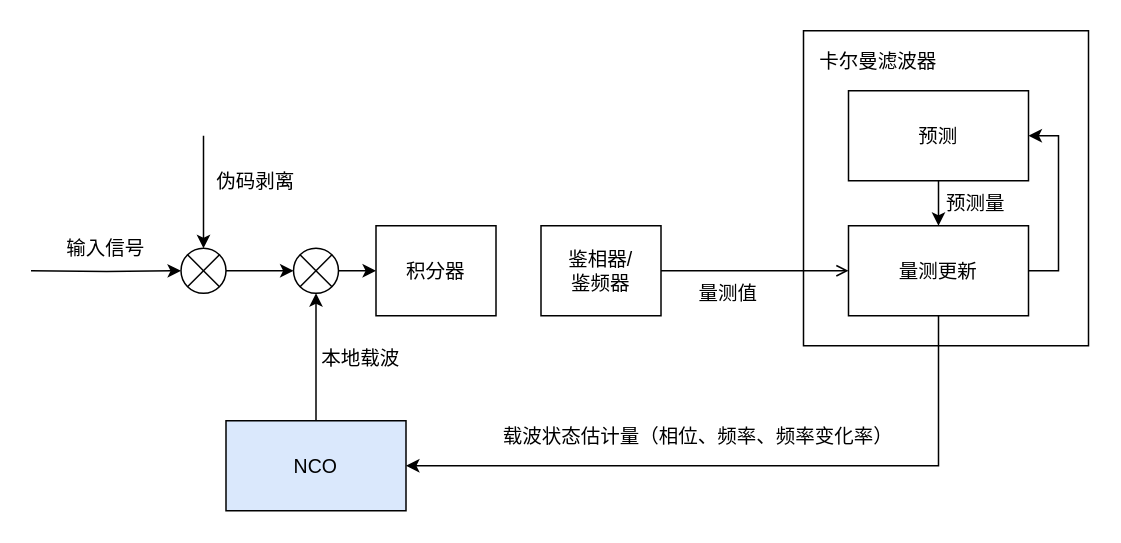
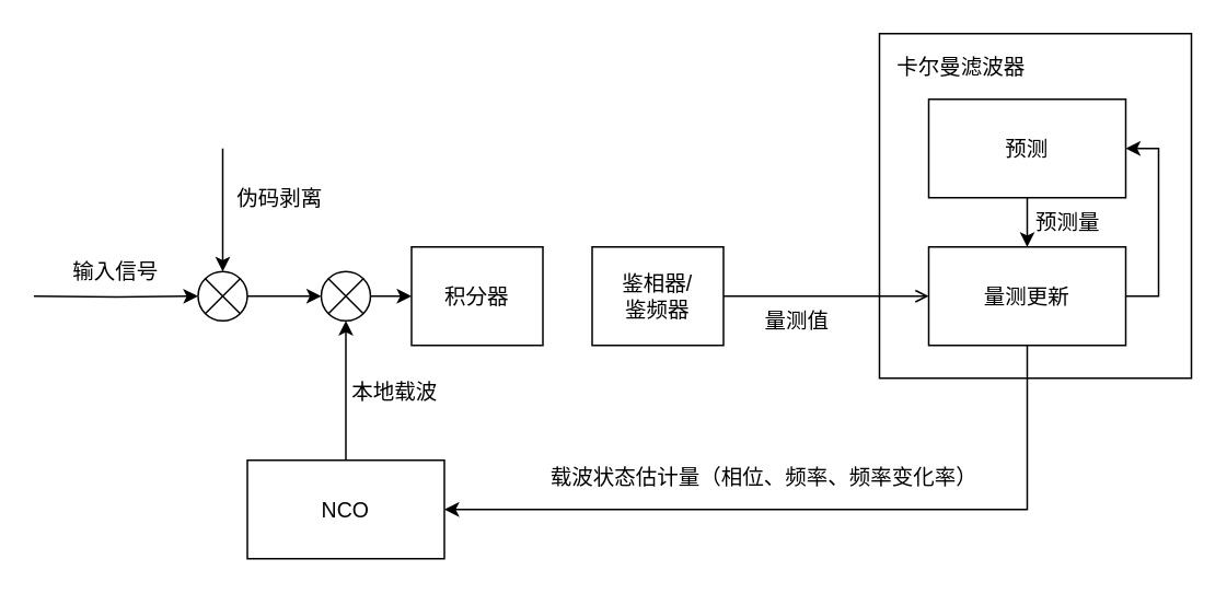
  <mxCell id="0" />
  <mxCell id="1" parent="0" />
  <mxCell id="2" value="" style="rounded=0;whiteSpace=wrap;html=1;fontSize=13;" vertex="1" parent="1"><mxGeometry x="535" y="20" width="190" height="210" as="geometry" /></mxCell>
  <mxCell id="3" style="edgeStyle=orthogonalEdgeStyle;rounded=0;orthogonalLoop=1;jettySize=auto;html=1;entryX=0;entryY=0.5;entryDx=0;entryDy=0;fontSize=13;" edge="1" parent="1" target="15"><mxGeometry relative="1" as="geometry"><mxPoint x="20" y="180" as="sourcePoint" /></mxGeometry></mxCell>
  <mxCell id="4" style="edgeStyle=orthogonalEdgeStyle;rounded=0;orthogonalLoop=1;jettySize=auto;html=1;entryX=0.5;entryY=1;entryDx=0;entryDy=0;fontSize=13;" edge="1" parent="1" source="5" target="17"><mxGeometry relative="1" as="geometry" /></mxCell>
- <mxCell id="5" value="NCO" style="rounded=0;whiteSpace=wrap;html=1;fontSize=13;fillColor=#dae8fc;" vertex="1" parent="1"><mxGeometry x="150" y="280" width="120" height="60" as="geometry" /></mxCell>
+ <mxCell id="5" value="NCO" style="rounded=0;whiteSpace=wrap;html=1;fontSize=13;" vertex="1" parent="1"><mxGeometry x="150" y="280" width="120" height="60" as="geometry" /></mxCell>
  <mxCell id="6" style="edgeStyle=orthogonalEdgeStyle;rounded=0;orthogonalLoop=1;jettySize=auto;html=1;exitX=0.5;exitY=1;exitDx=0;exitDy=0;entryX=1;entryY=0.5;entryDx=0;entryDy=0;fontSize=13;" edge="1" parent="1" source="8" target="5"><mxGeometry relative="1" as="geometry" /></mxCell>
  <mxCell id="7" style="edgeStyle=orthogonalEdgeStyle;rounded=0;orthogonalLoop=1;jettySize=auto;html=1;exitX=1;exitY=0.5;exitDx=0;exitDy=0;entryX=1;entryY=0.5;entryDx=0;entryDy=0;fontSize=13;" edge="1" parent="1" source="8" target="12"><mxGeometry relative="1" as="geometry" /></mxCell>
  <mxCell id="8" value="量测更新" style="rounded=0;whiteSpace=wrap;html=1;fontSize=13;" vertex="1" parent="1"><mxGeometry x="565" y="150" width="120" height="60" as="geometry" /></mxCell>
  <mxCell id="9" style="edgeStyle=orthogonalEdgeStyle;rounded=0;orthogonalLoop=1;jettySize=auto;html=1;exitX=1;exitY=0.5;exitDx=0;exitDy=0;entryX=0;entryY=0.5;entryDx=0;entryDy=0;fontSize=13;endArrow=open;" edge="1" parent="1" source="10" target="8"><mxGeometry relative="1" as="geometry" /></mxCell>
  <mxCell id="10" value="鉴相器/&lt;br style=&quot;font-size: 13px;&quot;&gt;鉴频器" style="rounded=0;whiteSpace=wrap;html=1;fontSize=13;" vertex="1" parent="1"><mxGeometry x="360" y="150" width="80" height="60" as="geometry" /></mxCell>
  <mxCell id="11" style="edgeStyle=orthogonalEdgeStyle;rounded=0;orthogonalLoop=1;jettySize=auto;html=1;exitX=0.5;exitY=1;exitDx=0;exitDy=0;fontSize=13;" edge="1" parent="1" source="12" target="8"><mxGeometry relative="1" as="geometry" /></mxCell>
  <mxCell id="12" value="预测" style="rounded=0;whiteSpace=wrap;html=1;fontSize=13;" vertex="1" parent="1"><mxGeometry x="565" y="60" width="120" height="60" as="geometry" /></mxCell>
  <mxCell id="13" value="卡尔曼滤波器" style="text;html=1;strokeColor=none;fillColor=none;align=center;verticalAlign=middle;whiteSpace=wrap;rounded=0;fontSize=13;" vertex="1" parent="1"><mxGeometry x="535" y="30" width="100" height="20" as="geometry" /></mxCell>
  <mxCell id="14" style="edgeStyle=orthogonalEdgeStyle;rounded=0;orthogonalLoop=1;jettySize=auto;html=1;exitX=1;exitY=0.5;exitDx=0;exitDy=0;entryX=0;entryY=0.5;entryDx=0;entryDy=0;fontSize=13;" edge="1" parent="1" source="15" target="17"><mxGeometry relative="1" as="geometry" /></mxCell>
  <mxCell id="15" value="" style="shape=sumEllipse;perimeter=ellipsePerimeter;whiteSpace=wrap;html=1;backgroundOutline=1;fontSize=13;" vertex="1" parent="1"><mxGeometry x="120" y="165" width="30" height="30" as="geometry" /></mxCell>
  <mxCell id="16" style="edgeStyle=orthogonalEdgeStyle;rounded=0;orthogonalLoop=1;jettySize=auto;html=1;fontSize=13;" edge="1" parent="1" source="17" target="18"><mxGeometry relative="1" as="geometry" /></mxCell>
  <mxCell id="17" value="" style="shape=sumEllipse;perimeter=ellipsePerimeter;whiteSpace=wrap;html=1;backgroundOutline=1;fontSize=13;" vertex="1" parent="1"><mxGeometry x="195" y="165" width="30" height="30" as="geometry" /></mxCell>
  <mxCell id="18" value="积分器" style="rounded=0;whiteSpace=wrap;html=1;fontSize=13;" vertex="1" parent="1"><mxGeometry x="250" y="150" width="80" height="60" as="geometry" /></mxCell>
  <mxCell id="19" value="" style="endArrow=classic;html=1;entryX=0.5;entryY=0;entryDx=0;entryDy=0;fontSize=13;" edge="1" parent="1" target="15"><mxGeometry width="50" height="50" relative="1" as="geometry"><mxPoint x="135" y="90" as="sourcePoint" /><mxPoint x="0" y="360" as="targetPoint" /></mxGeometry></mxCell>
  <mxCell id="20" value="伪码剥离" style="text;html=1;strokeColor=none;fillColor=none;align=center;verticalAlign=middle;whiteSpace=wrap;rounded=0;fontSize=13;" vertex="1" parent="1"><mxGeometry x="140" y="110" width="60" height="20" as="geometry" /></mxCell>
  <mxCell id="21" value="本地载波" style="text;html=1;strokeColor=none;fillColor=none;align=center;verticalAlign=middle;whiteSpace=wrap;rounded=0;fontSize=13;" vertex="1" parent="1"><mxGeometry x="210" y="227.5" width="60" height="20" as="geometry" /></mxCell>
  <mxCell id="22" value="载波状态估计量（相位、频率、频率变化率）" style="text;html=1;strokeColor=none;fillColor=none;align=center;verticalAlign=middle;whiteSpace=wrap;rounded=0;fontSize=13;" vertex="1" parent="1"><mxGeometry x="330" y="280" width="270" height="20" as="geometry" /></mxCell>
  <mxCell id="23" value="输入信号" style="text;html=1;strokeColor=none;fillColor=none;align=center;verticalAlign=middle;whiteSpace=wrap;rounded=0;fontSize=13;" vertex="1" parent="1"><mxGeometry x="40" y="155" width="60" height="20" as="geometry" /></mxCell>
  <mxCell id="24" value="预测量" style="text;html=1;strokeColor=none;fillColor=none;align=center;verticalAlign=middle;whiteSpace=wrap;rounded=0;fontSize=13;" vertex="1" parent="1"><mxGeometry x="615" y="125" width="70" height="20" as="geometry" /></mxCell>
  <mxCell id="25" value="量测值" style="text;html=1;strokeColor=none;fillColor=none;align=center;verticalAlign=middle;whiteSpace=wrap;rounded=0;fontSize=13;" vertex="1" parent="1"><mxGeometry x="450" y="187.5" width="70" height="15" as="geometry" /></mxCell>
